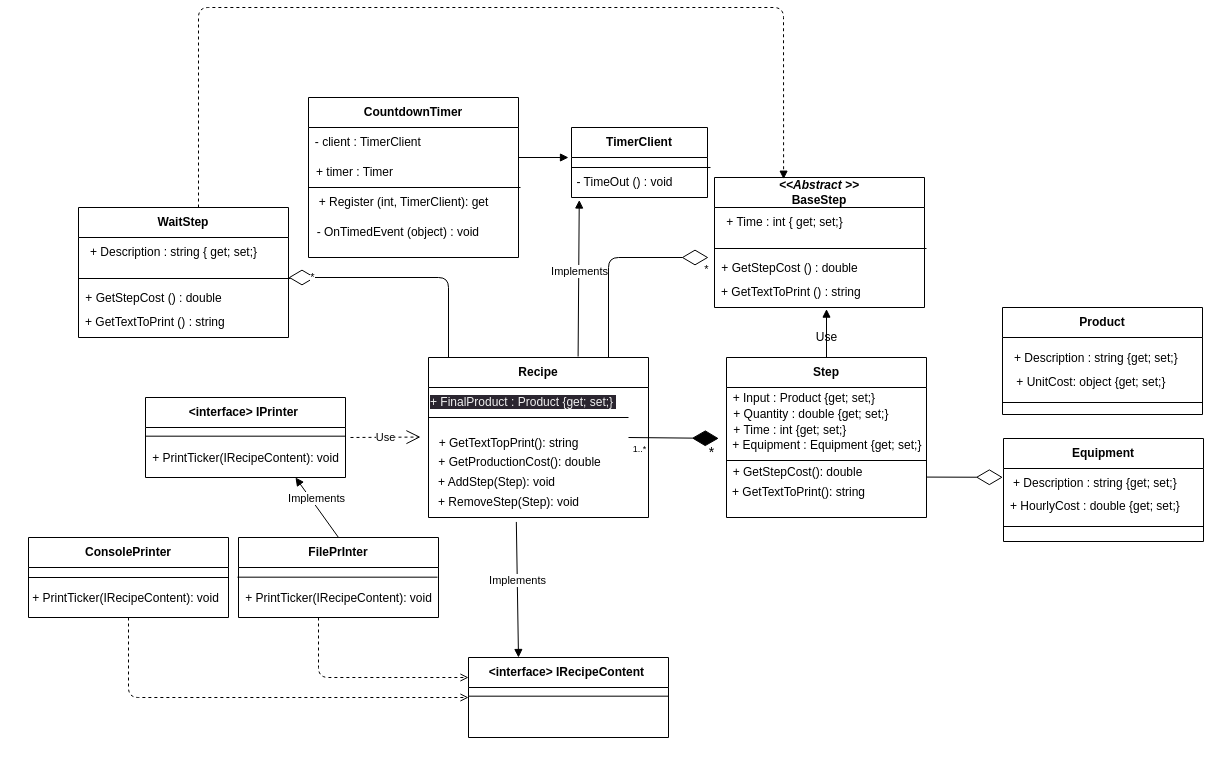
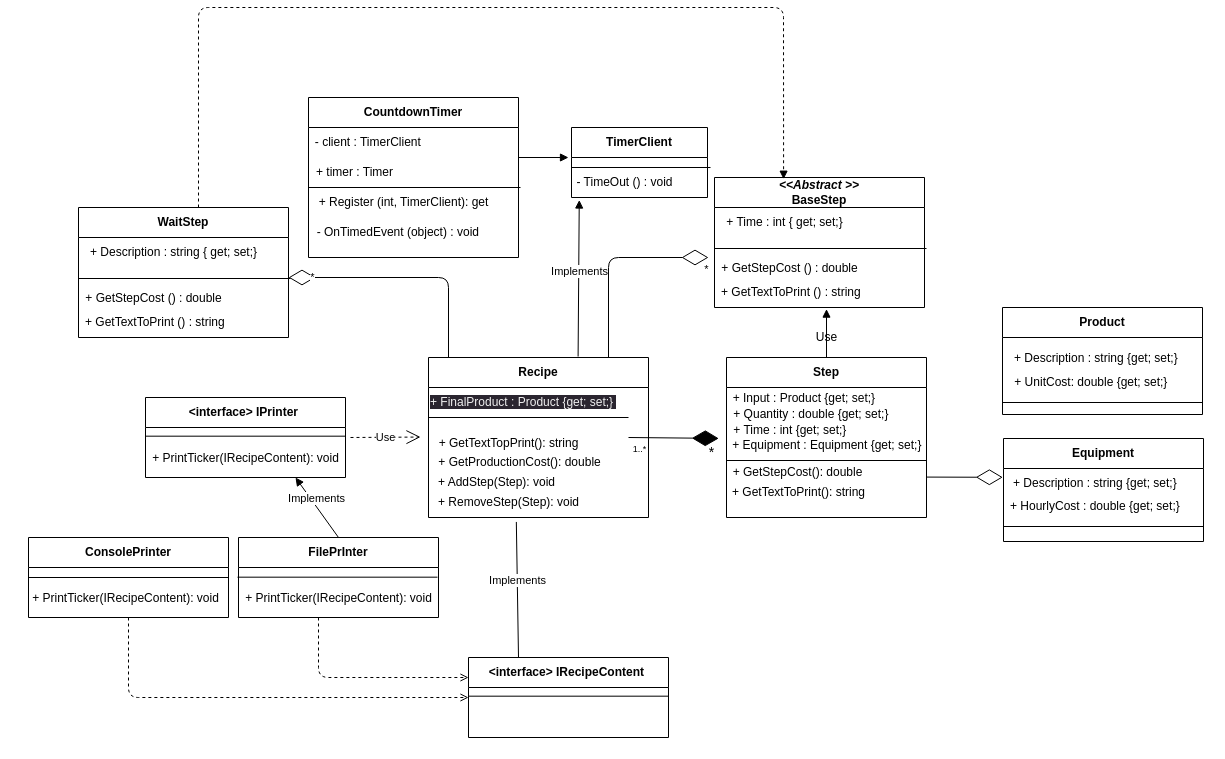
  <mxCell id="0" />
  <mxCell id="1" parent="0" />
  <mxCell id="2" value="ConsolePrinter" style="swimlane;whiteSpace=wrap;html=1;startSize=30;" parent="1" vertex="1"><mxGeometry x="28" y="460" width="200" height="80" as="geometry" /></mxCell>
  <mxCell id="3" value="+ PrintTicker(IRecipeContent): void" style="text;html=1;align=center;verticalAlign=middle;resizable=0;points=[];autosize=1;strokeColor=none;fillColor=none;" parent="2" vertex="1"><mxGeometry x="-8" y="46" width="210" height="30" as="geometry" /></mxCell>
  <mxCell id="4" value="" style="endArrow=none;html=1;exitX=0;exitY=0.5;exitDx=0;exitDy=0;entryX=1;entryY=0.5;entryDx=0;entryDy=0;" parent="1" source="2" target="2" edge="1"><mxGeometry width="50" height="50" relative="1" as="geometry"><mxPoint x="180" y="580" as="sourcePoint" /><mxPoint x="230" y="530" as="targetPoint" /></mxGeometry></mxCell>
  <mxCell id="5" value="&amp;lt;interface&amp;gt; IPrinter&amp;nbsp;" style="swimlane;whiteSpace=wrap;html=1;startSize=30;" parent="1" vertex="1"><mxGeometry x="145" y="320" width="200" height="80" as="geometry" /></mxCell>
  <mxCell id="6" value="+ PrintTicker(IRecipeContent): void" style="text;html=1;align=center;verticalAlign=middle;resizable=0;points=[];autosize=1;strokeColor=none;fillColor=none;" parent="5" vertex="1"><mxGeometry x="-5" y="46" width="210" height="30" as="geometry" /></mxCell>
  <mxCell id="7" value="" style="endArrow=none;html=1;exitX=0;exitY=0.5;exitDx=0;exitDy=0;entryX=1;entryY=0.5;entryDx=0;entryDy=0;" parent="5" edge="1"><mxGeometry width="50" height="50" relative="1" as="geometry"><mxPoint y="38.68" as="sourcePoint" /><mxPoint x="200" y="38.68" as="targetPoint" /></mxGeometry></mxCell>
  <mxCell id="8" value="FilePrInter" style="swimlane;whiteSpace=wrap;html=1;startSize=30;" parent="1" vertex="1"><mxGeometry x="238" y="460" width="200" height="80" as="geometry" /></mxCell>
  <mxCell id="9" value="+ PrintTicker(IRecipeContent): void" style="text;html=1;align=center;verticalAlign=middle;resizable=0;points=[];autosize=1;strokeColor=none;fillColor=none;" parent="8" vertex="1"><mxGeometry x="-5" y="46" width="210" height="30" as="geometry" /></mxCell>
  <mxCell id="10" value="" style="endArrow=none;html=1;exitX=0;exitY=0.5;exitDx=0;exitDy=0;entryX=1;entryY=0.5;entryDx=0;entryDy=0;" parent="8" edge="1"><mxGeometry width="50" height="50" relative="1" as="geometry"><mxPoint x="-1" y="39.68" as="sourcePoint" /><mxPoint x="199" y="39.68" as="targetPoint" /></mxGeometry></mxCell>
  <mxCell id="11" value="Recipe" style="swimlane;whiteSpace=wrap;html=1;startSize=30;" parent="1" vertex="1"><mxGeometry x="428" y="280" width="220" height="160" as="geometry" /></mxCell>
  <mxCell id="12" value="" style="endArrow=none;html=1;startArrow=none;" parent="11" edge="1"><mxGeometry width="50" height="50" relative="1" as="geometry"><mxPoint y="60" as="sourcePoint" /><mxPoint x="200" y="60" as="targetPoint" /></mxGeometry></mxCell>
  <mxCell id="13" value="+ GetTextTopPrint(): string" style="text;html=1;align=center;verticalAlign=middle;resizable=0;points=[];autosize=1;strokeColor=none;fillColor=none;" parent="11" vertex="1"><mxGeometry y="71" width="160" height="30" as="geometry" /></mxCell>
  <mxCell id="14" value="+ GetProductionCost(): double" style="text;html=1;align=center;verticalAlign=middle;resizable=0;points=[];autosize=1;strokeColor=none;fillColor=none;" parent="11" vertex="1"><mxGeometry x="-4" y="90" width="190" height="30" as="geometry" /></mxCell>
  <mxCell id="15" value="+ AddStep(Step): void" style="text;html=1;align=center;verticalAlign=middle;resizable=0;points=[];autosize=1;strokeColor=none;fillColor=none;" parent="11" vertex="1"><mxGeometry x="-2" y="110" width="140" height="30" as="geometry" /></mxCell>
  <mxCell id="16" value="+ RemoveStep(Step): void" style="text;html=1;align=center;verticalAlign=middle;resizable=0;points=[];autosize=1;strokeColor=none;fillColor=none;" parent="11" vertex="1"><mxGeometry y="130" width="160" height="30" as="geometry" /></mxCell>
  <mxCell id="17" value="&lt;span style=&quot;color: rgb(240, 240, 240); font-family: Helvetica; font-size: 12px; font-style: normal; font-variant-ligatures: normal; font-variant-caps: normal; font-weight: 400; letter-spacing: normal; orphans: 2; text-align: center; text-indent: 0px; text-transform: none; widows: 2; word-spacing: 0px; -webkit-text-stroke-width: 0px; background-color: rgb(42, 37, 47); text-decoration-thickness: initial; text-decoration-style: initial; text-decoration-color: initial; float: none; display: inline !important;&quot;&gt;+ FinalProduct : Product {get; set;}&amp;nbsp;&lt;/span&gt;" style="text;whiteSpace=wrap;html=1;" vertex="1" parent="11"><mxGeometry y="31" width="220" height="40" as="geometry" /></mxCell>
  <mxCell id="18" value="Use" style="endArrow=open;endSize=12;dashed=1;html=1;" parent="1" edge="1"><mxGeometry width="160" relative="1" as="geometry"><mxPoint x="350" y="360" as="sourcePoint" /><mxPoint x="420" y="359.55" as="targetPoint" /></mxGeometry></mxCell>
  <mxCell id="19" value="Implements&lt;br&gt;" style="html=1;verticalAlign=bottom;endArrow=block;entryX=0.75;entryY=1;entryDx=0;entryDy=0;exitX=0.5;exitY=0;exitDx=0;exitDy=0;" parent="1" source="8" target="5" edge="1"><mxGeometry width="80" relative="1" as="geometry"><mxPoint x="90" y="470" as="sourcePoint" /><mxPoint x="205" y="410" as="targetPoint" /></mxGeometry></mxCell>
  <mxCell id="20" value="Step" style="swimlane;whiteSpace=wrap;html=1;startSize=30;" parent="1" vertex="1"><mxGeometry x="726" y="280" width="200" height="160" as="geometry" /></mxCell>
  <mxCell id="21" value="" style="endArrow=none;html=1;exitX=0;exitY=0.5;exitDx=0;exitDy=0;entryX=1;entryY=0.5;entryDx=0;entryDy=0;" parent="20" edge="1"><mxGeometry width="50" height="50" relative="1" as="geometry"><mxPoint y="103" as="sourcePoint" /><mxPoint x="200" y="103" as="targetPoint" /></mxGeometry></mxCell>
  <mxCell id="22" value="+ Input : Product {get; set;}&amp;nbsp;" style="text;html=1;align=center;verticalAlign=middle;resizable=0;points=[];autosize=1;strokeColor=none;fillColor=none;" parent="20" vertex="1"><mxGeometry x="-6" y="26" width="170" height="30" as="geometry" /></mxCell>
  <mxCell id="23" value="+ Quantity : double {get; set;}&amp;nbsp;" style="text;html=1;align=center;verticalAlign=middle;resizable=0;points=[];autosize=1;strokeColor=none;fillColor=none;" parent="20" vertex="1"><mxGeometry x="-4" y="42" width="180" height="30" as="geometry" /></mxCell>
  <mxCell id="24" value="+ Time : int {get; set;}&amp;nbsp;" style="text;html=1;align=center;verticalAlign=middle;resizable=0;points=[];autosize=1;strokeColor=none;fillColor=none;" parent="20" vertex="1"><mxGeometry x="-5" y="58" width="140" height="30" as="geometry" /></mxCell>
  <mxCell id="25" value="+ GetStepCost(): double" style="text;html=1;align=center;verticalAlign=middle;resizable=0;points=[];autosize=1;strokeColor=none;fillColor=none;" parent="20" vertex="1"><mxGeometry x="-4" y="100" width="150" height="30" as="geometry" /></mxCell>
  <mxCell id="26" value="" style="endArrow=diamondThin;endFill=1;endSize=24;html=1;entryX=0.742;entryY=0.03;entryDx=0;entryDy=0;entryPerimeter=0;" parent="1" target="27" edge="1"><mxGeometry width="160" relative="1" as="geometry"><mxPoint x="628" y="360" as="sourcePoint" /><mxPoint x="749" y="360" as="targetPoint" /></mxGeometry></mxCell>
  <mxCell id="27" value="&lt;font style=&quot;font-size: 14px;&quot;&gt;*&lt;/font&gt;" style="text;html=1;align=center;verticalAlign=middle;resizable=0;points=[];autosize=1;strokeColor=none;fillColor=none;" parent="1" vertex="1"><mxGeometry x="696" y="360" width="30" height="30" as="geometry" /></mxCell>
  <mxCell id="28" value="+ Equipment : Equipment {get; set;}&amp;nbsp;" style="text;html=1;align=center;verticalAlign=middle;resizable=0;points=[];autosize=1;strokeColor=none;fillColor=none;" parent="1" vertex="1"><mxGeometry x="718" y="353" width="220" height="30" as="geometry" /></mxCell>
  <mxCell id="29" value="+ GetTextToPrint(): string" style="text;html=1;align=center;verticalAlign=middle;resizable=0;points=[];autosize=1;strokeColor=none;fillColor=none;" parent="1" vertex="1"><mxGeometry x="718" y="400" width="160" height="30" as="geometry" /></mxCell>
  <mxCell id="30" value="Equipment" style="swimlane;whiteSpace=wrap;html=1;startSize=30;" parent="1" vertex="1"><mxGeometry x="1003" y="361" width="200" height="103" as="geometry" /></mxCell>
  <mxCell id="31" value="" style="endArrow=none;html=1;exitX=0;exitY=0.5;exitDx=0;exitDy=0;entryX=1;entryY=0.5;entryDx=0;entryDy=0;" parent="30" edge="1"><mxGeometry width="50" height="50" relative="1" as="geometry"><mxPoint y="88" as="sourcePoint" /><mxPoint x="200" y="88" as="targetPoint" /></mxGeometry></mxCell>
  <mxCell id="32" value="+ Description : string {get; set;}&amp;nbsp;" style="text;html=1;align=center;verticalAlign=middle;resizable=0;points=[];autosize=1;strokeColor=none;fillColor=none;" parent="30" vertex="1"><mxGeometry x="-2" y="30" width="190" height="30" as="geometry" /></mxCell>
  <mxCell id="33" value="+ HourlyCost : double {get; set;}&amp;nbsp;" style="text;html=1;align=center;verticalAlign=middle;resizable=0;points=[];autosize=1;strokeColor=none;fillColor=none;" parent="30" vertex="1"><mxGeometry x="-7" y="53" width="200" height="30" as="geometry" /></mxCell>
  <mxCell id="34" value="Product" style="swimlane;whiteSpace=wrap;html=1;startSize=30;" parent="1" vertex="1"><mxGeometry x="1002" y="230" width="200" height="107" as="geometry" /></mxCell>
  <mxCell id="35" value="" style="endArrow=none;html=1;exitX=0;exitY=0.5;exitDx=0;exitDy=0;entryX=1;entryY=0.5;entryDx=0;entryDy=0;" parent="34" edge="1"><mxGeometry width="50" height="50" relative="1" as="geometry"><mxPoint y="95" as="sourcePoint" /><mxPoint x="200" y="95" as="targetPoint" /></mxGeometry></mxCell>
  <mxCell id="36" value="+ Description : string {get; set;}&amp;nbsp;" style="text;html=1;align=center;verticalAlign=middle;resizable=0;points=[];autosize=1;strokeColor=none;fillColor=none;" parent="34" vertex="1"><mxGeometry y="36" width="190" height="30" as="geometry" /></mxCell>
- <mxCell id="37" value="+ UnitCost: object {get; set;}&amp;nbsp;" style="text;html=1;align=center;verticalAlign=middle;resizable=0;points=[];autosize=1;strokeColor=none;fillColor=none;" parent="34" vertex="1"><mxGeometry y="60" width="180" height="30" as="geometry" /></mxCell>
+ <mxCell id="37" value="+ UnitCost: double {get; set;}&amp;nbsp;" style="text;html=1;align=center;verticalAlign=middle;resizable=0;points=[];autosize=1;strokeColor=none;fillColor=none;" parent="34" vertex="1"><mxGeometry y="60" width="180" height="30" as="geometry" /></mxCell>
  <mxCell id="38" value="" style="endArrow=diamondThin;endFill=0;endSize=24;html=1;fontSize=14;exitX=1;exitY=0.25;exitDx=0;exitDy=0;entryX=0.007;entryY=0.293;entryDx=0;entryDy=0;entryPerimeter=0;" parent="1" target="32" edge="1"><mxGeometry width="160" relative="1" as="geometry"><mxPoint x="926.36" y="399.58" as="sourcePoint" /><mxPoint x="1002" y="399.46" as="targetPoint" /></mxGeometry></mxCell>
  <mxCell id="39" value="&lt;font style=&quot;font-size: 9px;&quot;&gt;1..*&lt;/font&gt;" style="text;html=1;align=center;verticalAlign=middle;resizable=0;points=[];autosize=1;strokeColor=none;fillColor=none;" parent="1" vertex="1"><mxGeometry x="619" y="356" width="40" height="30" as="geometry" /></mxCell>
  <mxCell id="40" value="&amp;lt;interface&amp;gt; IRecipeContent&amp;nbsp;" style="swimlane;whiteSpace=wrap;html=1;startSize=30;" parent="1" vertex="1"><mxGeometry x="468" y="580" width="200" height="80" as="geometry" /></mxCell>
  <mxCell id="41" value="" style="endArrow=none;html=1;exitX=0;exitY=0.5;exitDx=0;exitDy=0;entryX=1;entryY=0.5;entryDx=0;entryDy=0;" parent="40" edge="1"><mxGeometry width="50" height="50" relative="1" as="geometry"><mxPoint y="38.68" as="sourcePoint" /><mxPoint x="200" y="38.68" as="targetPoint" /></mxGeometry></mxCell>
  <mxCell id="42" value="" style="edgeStyle=none;html=1;endArrow=open;verticalAlign=bottom;dashed=1;labelBackgroundColor=none;exitX=0.5;exitY=1;exitDx=0;exitDy=0;entryX=0;entryY=0.25;entryDx=0;entryDy=0;" parent="40" target="40" edge="1"><mxGeometry x="1" y="-155" width="160" relative="1" as="geometry"><mxPoint x="-150" y="-40" as="sourcePoint" /><mxPoint x="190" y="40" as="targetPoint" /><Array as="points"><mxPoint x="-150" y="20" /></Array><mxPoint x="155" y="-145" as="offset" /></mxGeometry></mxCell>
  <mxCell id="43" value="" style="edgeStyle=none;html=1;endArrow=open;verticalAlign=bottom;dashed=1;labelBackgroundColor=none;exitX=0.5;exitY=1;exitDx=0;exitDy=0;entryX=0;entryY=0.5;entryDx=0;entryDy=0;" parent="1" source="2" target="40" edge="1"><mxGeometry x="1" y="-155" width="160" relative="1" as="geometry"><mxPoint x="118" y="550" as="sourcePoint" /><mxPoint x="188" y="660" as="targetPoint" /><Array as="points"><mxPoint x="128" y="620" /></Array><mxPoint x="155" y="-145" as="offset" /></mxGeometry></mxCell>
- <mxCell id="44" value="Implements&lt;br&gt;" style="html=1;verticalAlign=bottom;endArrow=block;entryX=0.25;entryY=0;entryDx=0;entryDy=0;exitX=0.549;exitY=1.148;exitDx=0;exitDy=0;exitPerimeter=0;" parent="1" source="16" target="40" edge="1"><mxGeometry width="80" relative="1" as="geometry"><mxPoint x="621" y="550" as="sourcePoint" /><mxPoint x="578" y="490" as="targetPoint" /></mxGeometry></mxCell>
+ <mxCell id="44" value="Implements&lt;br&gt;" style="html=1;verticalAlign=bottom;endArrow=none;entryX=0.25;entryY=0;entryDx=0;entryDy=0;exitX=0.549;exitY=1.148;exitDx=0;exitDy=0;exitPerimeter=0;" parent="1" source="16" target="40" edge="1"><mxGeometry width="80" relative="1" as="geometry"><mxPoint x="621" y="550" as="sourcePoint" /><mxPoint x="578" y="490" as="targetPoint" /></mxGeometry></mxCell>
  <mxCell id="45" value="CountdownTimer" style="swimlane;whiteSpace=wrap;html=1;startSize=30;" vertex="1" parent="1"><mxGeometry x="308" y="20" width="210" height="160" as="geometry" /></mxCell>
  <mxCell id="46" value="" style="endArrow=none;html=1;exitX=0;exitY=0.5;exitDx=0;exitDy=0;" edge="1" parent="45"><mxGeometry width="50" height="50" relative="1" as="geometry"><mxPoint y="90" as="sourcePoint" /><mxPoint x="212" y="90" as="targetPoint" /></mxGeometry></mxCell>
  <mxCell id="47" value="- client : TimerClient&amp;nbsp;" style="text;html=1;align=center;verticalAlign=middle;resizable=0;points=[];autosize=1;strokeColor=none;fillColor=none;" vertex="1" parent="45"><mxGeometry x="-4" y="30" width="130" height="30" as="geometry" /></mxCell>
  <mxCell id="48" value="+ timer : Timer" style="text;html=1;align=center;verticalAlign=middle;resizable=0;points=[];autosize=1;strokeColor=none;fillColor=none;" vertex="1" parent="45"><mxGeometry x="-4" y="60" width="100" height="30" as="geometry" /></mxCell>
  <mxCell id="49" value="+ Register (int, TimerClient): get" style="text;html=1;align=center;verticalAlign=middle;resizable=0;points=[];autosize=1;strokeColor=none;fillColor=none;" vertex="1" parent="45"><mxGeometry x="-5" y="90" width="200" height="30" as="geometry" /></mxCell>
  <mxCell id="50" value="- OnTimedEvent (object) : void&amp;nbsp;" style="text;html=1;align=center;verticalAlign=middle;resizable=0;points=[];autosize=1;strokeColor=none;fillColor=none;" vertex="1" parent="45"><mxGeometry x="-4" y="120" width="190" height="30" as="geometry" /></mxCell>
  <mxCell id="51" value="" style="html=1;verticalAlign=bottom;endArrow=block;" edge="1" parent="45"><mxGeometry x="-0.024" y="-1" width="80" relative="1" as="geometry"><mxPoint x="210" y="60" as="sourcePoint" /><mxPoint x="260" y="60" as="targetPoint" /><mxPoint as="offset" /></mxGeometry></mxCell>
  <mxCell id="52" value="" style="endArrow=diamondThin;endFill=0;endSize=24;html=1;fontSize=14;" edge="1" parent="45"><mxGeometry width="160" relative="1" as="geometry"><mxPoint x="140" y="260" as="sourcePoint" /><mxPoint x="-20" y="180" as="targetPoint" /><Array as="points"><mxPoint x="140" y="260" /><mxPoint x="140" y="180" /></Array></mxGeometry></mxCell>
  <mxCell id="53" value="*" style="edgeLabel;html=1;align=center;verticalAlign=middle;resizable=0;points=[];" vertex="1" connectable="0" parent="52"><mxGeometry x="0.88" y="-6" relative="1" as="geometry"><mxPoint x="9" y="5" as="offset" /></mxGeometry></mxCell>
  <mxCell id="54" value="&lt;i&gt;&amp;lt;&amp;lt;Abstract &amp;gt;&amp;gt;&lt;br&gt;&lt;/i&gt;BaseStep" style="swimlane;whiteSpace=wrap;html=1;startSize=30;" vertex="1" parent="1"><mxGeometry x="714" y="100" width="210" height="130" as="geometry" /></mxCell>
  <mxCell id="55" value="" style="endArrow=none;html=1;exitX=0;exitY=0.5;exitDx=0;exitDy=0;" edge="1" parent="54"><mxGeometry width="50" height="50" relative="1" as="geometry"><mxPoint y="71" as="sourcePoint" /><mxPoint x="212" y="71" as="targetPoint" /></mxGeometry></mxCell>
  <mxCell id="56" value="+ Time : int { get; set;}" style="text;html=1;align=center;verticalAlign=middle;resizable=0;points=[];autosize=1;strokeColor=none;fillColor=none;" vertex="1" parent="54"><mxGeometry y="30" width="140" height="30" as="geometry" /></mxCell>
  <mxCell id="57" value="+ GetStepCost () : double" style="text;html=1;align=center;verticalAlign=middle;resizable=0;points=[];autosize=1;strokeColor=none;fillColor=none;" vertex="1" parent="54"><mxGeometry x="-5" y="76" width="160" height="30" as="geometry" /></mxCell>
  <mxCell id="58" value="+ GetTextToPrint () : string&amp;nbsp;" style="text;html=1;align=center;verticalAlign=middle;resizable=0;points=[];autosize=1;strokeColor=none;fillColor=none;" vertex="1" parent="54"><mxGeometry x="-7" y="100" width="170" height="30" as="geometry" /></mxCell>
  <mxCell id="59" value="" style="html=1;verticalAlign=bottom;endArrow=block;exitX=0.5;exitY=0;exitDx=0;exitDy=0;entryX=0.7;entryY=1.053;entryDx=0;entryDy=0;entryPerimeter=0;" edge="1" parent="1" source="20" target="58"><mxGeometry width="80" relative="1" as="geometry"><mxPoint x="525.84" y="454.44" as="sourcePoint" /><mxPoint x="528" y="590" as="targetPoint" /></mxGeometry></mxCell>
  <mxCell id="60" value="Use" style="text;html=1;align=center;verticalAlign=middle;resizable=0;points=[];autosize=1;strokeColor=none;fillColor=none;" vertex="1" parent="1"><mxGeometry x="806" y="245" width="40" height="30" as="geometry" /></mxCell>
  <mxCell id="61" value="WaitStep" style="swimlane;whiteSpace=wrap;html=1;startSize=30;" vertex="1" parent="1"><mxGeometry x="78" y="130" width="210" height="130" as="geometry" /></mxCell>
  <mxCell id="62" value="" style="endArrow=none;html=1;exitX=0;exitY=0.5;exitDx=0;exitDy=0;" edge="1" parent="61"><mxGeometry width="50" height="50" relative="1" as="geometry"><mxPoint y="71" as="sourcePoint" /><mxPoint x="212" y="71" as="targetPoint" /></mxGeometry></mxCell>
  <mxCell id="63" value="+ Description : string { get; set;}" style="text;html=1;align=center;verticalAlign=middle;resizable=0;points=[];autosize=1;strokeColor=none;fillColor=none;" vertex="1" parent="61"><mxGeometry y="30" width="190" height="30" as="geometry" /></mxCell>
  <mxCell id="64" value="+ GetStepCost () : double" style="text;html=1;align=center;verticalAlign=middle;resizable=0;points=[];autosize=1;strokeColor=none;fillColor=none;" vertex="1" parent="61"><mxGeometry x="-5" y="76" width="160" height="30" as="geometry" /></mxCell>
  <mxCell id="65" value="+ GetTextToPrint () : string&amp;nbsp;" style="text;html=1;align=center;verticalAlign=middle;resizable=0;points=[];autosize=1;strokeColor=none;fillColor=none;" vertex="1" parent="61"><mxGeometry x="-7" y="100" width="170" height="30" as="geometry" /></mxCell>
  <mxCell id="66" value="" style="edgeStyle=none;html=1;endArrow=block;verticalAlign=bottom;dashed=1;labelBackgroundColor=none;exitX=0.5;exitY=1;exitDx=0;exitDy=0;entryX=0.329;entryY=0.013;entryDx=0;entryDy=0;entryPerimeter=0;endFill=1;" edge="1" parent="61" target="54"><mxGeometry x="1" y="-155" width="160" relative="1" as="geometry"><mxPoint x="120" as="sourcePoint" /><mxPoint x="781.333" y="-190" as="targetPoint" /><Array as="points"><mxPoint x="120" y="-200" /><mxPoint x="705" y="-200" /></Array><mxPoint x="155" y="-145" as="offset" /></mxGeometry></mxCell>
  <mxCell id="67" value="TimerClient" style="swimlane;whiteSpace=wrap;html=1;startSize=30;" vertex="1" parent="1"><mxGeometry x="571" y="50" width="136" height="70" as="geometry" /></mxCell>
  <mxCell id="68" value="" style="endArrow=none;html=1;exitX=0;exitY=0.5;exitDx=0;exitDy=0;" edge="1" parent="67"><mxGeometry width="50" height="50" relative="1" as="geometry"><mxPoint y="40" as="sourcePoint" /><mxPoint x="139" y="40" as="targetPoint" /></mxGeometry></mxCell>
  <mxCell id="69" value="- TimeOut () : void" style="text;html=1;align=center;verticalAlign=middle;resizable=0;points=[];autosize=1;strokeColor=none;fillColor=none;" vertex="1" parent="67"><mxGeometry x="-7" y="40" width="120" height="30" as="geometry" /></mxCell>
  <mxCell id="70" value="Implements&lt;br&gt;" style="html=1;verticalAlign=bottom;endArrow=block;exitX=0.68;exitY=-0.006;exitDx=0;exitDy=0;entryX=0.223;entryY=1.084;entryDx=0;entryDy=0;entryPerimeter=0;exitPerimeter=0;" edge="1" parent="1" source="11"><mxGeometry x="-0.024" y="-1" width="80" relative="1" as="geometry"><mxPoint x="581" y="280" as="sourcePoint" /><mxPoint x="578.76" y="122.52" as="targetPoint" /><mxPoint as="offset" /></mxGeometry></mxCell>
  <mxCell id="71" value="" style="endArrow=diamondThin;endFill=0;endSize=24;html=1;fontSize=14;" edge="1" parent="1"><mxGeometry width="160" relative="1" as="geometry"><mxPoint x="608" y="280" as="sourcePoint" /><mxPoint x="708" y="180" as="targetPoint" /><Array as="points"><mxPoint x="608" y="280" /><mxPoint x="608" y="180" /></Array></mxGeometry></mxCell>
  <mxCell id="72" value="*" style="edgeLabel;html=1;align=center;verticalAlign=middle;resizable=0;points=[];" vertex="1" connectable="0" parent="71"><mxGeometry x="0.88" y="-6" relative="1" as="geometry"><mxPoint x="9" y="5" as="offset" /></mxGeometry></mxCell>
